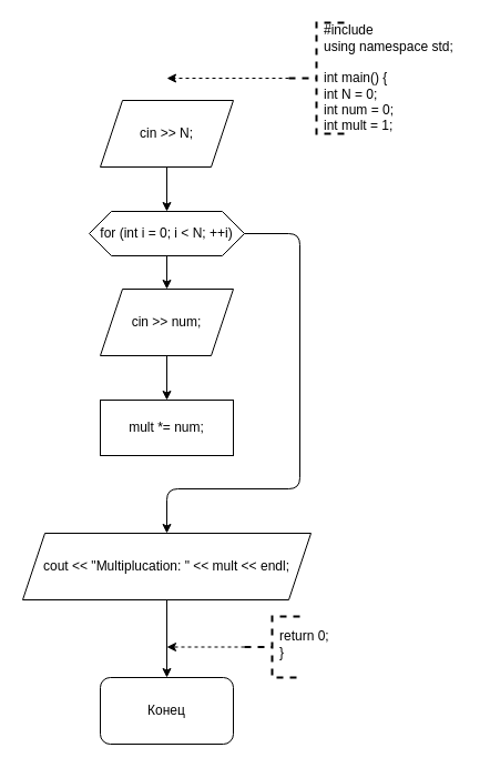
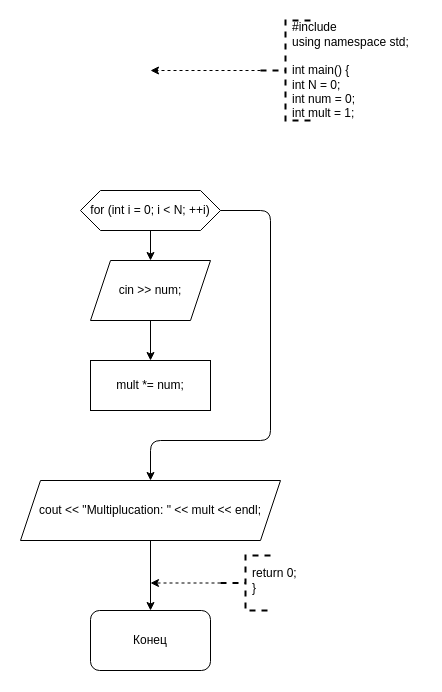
  <mxCell id="0" />
  <mxCell id="1" parent="0" />
- <mxCell id="2" style="edgeStyle=orthogonalEdgeStyle;rounded=0;orthogonalLoop=1;jettySize=auto;html=1;entryX=0.5;entryY=0;entryDx=0;entryDy=0;" edge="1" parent="1" source="3" target="5"><mxGeometry relative="1" as="geometry" /></mxCell>
- <mxCell id="3" value="cin &amp;gt;&amp;gt; N;" style="shape=parallelogram;perimeter=parallelogramPerimeter;whiteSpace=wrap;html=1;fixedSize=1;" vertex="1" parent="1"><mxGeometry x="90" y="90" width="120" height="60" as="geometry" /></mxCell>
  <mxCell id="4" style="edgeStyle=orthogonalEdgeStyle;rounded=0;orthogonalLoop=1;jettySize=auto;html=1;entryX=0.5;entryY=0;entryDx=0;entryDy=0;" edge="1" parent="1" source="5" target="7"><mxGeometry relative="1" as="geometry" /></mxCell>
  <mxCell id="5" value="for (int i = 0; i &amp;lt; N; ++i)" style="shape=hexagon;perimeter=hexagonPerimeter2;whiteSpace=wrap;html=1;fixedSize=1;" vertex="1" parent="1"><mxGeometry x="80" y="190" width="140" height="40" as="geometry" /></mxCell>
  <mxCell id="6" style="edgeStyle=orthogonalEdgeStyle;rounded=0;orthogonalLoop=1;jettySize=auto;html=1;entryX=0.5;entryY=0;entryDx=0;entryDy=0;" edge="1" parent="1" source="7" target="8"><mxGeometry relative="1" as="geometry" /></mxCell>
  <mxCell id="7" value="cin &amp;gt;&amp;gt; num;" style="shape=parallelogram;perimeter=parallelogramPerimeter;whiteSpace=wrap;html=1;fixedSize=1;" vertex="1" parent="1"><mxGeometry x="90" y="260" width="120" height="60" as="geometry" /></mxCell>
  <mxCell id="8" value="mult *= num;" style="rounded=0;whiteSpace=wrap;html=1;" vertex="1" parent="1"><mxGeometry x="90" y="360" width="120" height="50" as="geometry" /></mxCell>
  <mxCell id="9" style="edgeStyle=orthogonalEdgeStyle;rounded=0;orthogonalLoop=1;jettySize=auto;html=1;entryX=0.5;entryY=0;entryDx=0;entryDy=0;" edge="1" parent="1" source="10" target="12"><mxGeometry relative="1" as="geometry" /></mxCell>
  <mxCell id="10" value="cout &amp;lt;&amp;lt; &quot;Multiplucation: &quot; &amp;lt;&amp;lt; mult &amp;lt;&amp;lt; endl;" style="shape=parallelogram;perimeter=parallelogramPerimeter;whiteSpace=wrap;html=1;fixedSize=1;" vertex="1" parent="1"><mxGeometry x="20" y="480" width="260" height="60" as="geometry" /></mxCell>
  <mxCell id="11" value="" style="endArrow=classic;html=1;exitX=1;exitY=0.5;exitDx=0;exitDy=0;entryX=0.5;entryY=0;entryDx=0;entryDy=0;" edge="1" parent="1" source="5" target="10"><mxGeometry width="50" height="50" relative="1" as="geometry"><mxPoint x="140" y="290" as="sourcePoint" /><mxPoint x="190" y="240" as="targetPoint" /><Array as="points"><mxPoint x="270" y="210" /><mxPoint x="270" y="440" /><mxPoint x="150" y="440" /></Array></mxGeometry></mxCell>
  <mxCell id="12" value="Конец" style="rounded=1;whiteSpace=wrap;html=1;" vertex="1" parent="1"><mxGeometry x="90" y="610" width="120" height="60" as="geometry" /></mxCell>
  <mxCell id="13" style="edgeStyle=orthogonalEdgeStyle;rounded=0;orthogonalLoop=1;jettySize=auto;html=1;dashed=1;" edge="1" parent="1" source="14"><mxGeometry relative="1" as="geometry"><mxPoint x="150" y="70" as="targetPoint" /></mxGeometry></mxCell>
  <mxCell id="14" value="" style="strokeWidth=2;html=1;shape=mxgraph.flowchart.annotation_2;align=left;labelPosition=right;pointerEvents=1;dashed=1;" vertex="1" parent="1"><mxGeometry x="260" y="20" width="50" height="100" as="geometry" /></mxCell>
  <mxCell id="15" value="#include&lt;br&gt;using namespace std;&lt;br&gt;&lt;br&gt;int main() {&lt;br&gt;int N = 0;&lt;br&gt;int num = 0;&lt;br&gt;int mult = 1;" style="text;html=1;strokeColor=none;fillColor=none;align=left;verticalAlign=middle;whiteSpace=wrap;rounded=0;dashed=1;" vertex="1" parent="1"><mxGeometry x="290" y="25" width="130" height="90" as="geometry" /></mxCell>
  <mxCell id="16" style="edgeStyle=orthogonalEdgeStyle;rounded=0;orthogonalLoop=1;jettySize=auto;html=1;dashed=1;" edge="1" parent="1" source="17"><mxGeometry relative="1" as="geometry"><mxPoint x="150" y="582.5" as="targetPoint" /></mxGeometry></mxCell>
  <mxCell id="17" value="" style="strokeWidth=2;html=1;shape=mxgraph.flowchart.annotation_2;align=left;labelPosition=right;pointerEvents=1;dashed=1;" vertex="1" parent="1"><mxGeometry x="220" y="555" width="50" height="55" as="geometry" /></mxCell>
  <mxCell id="18" value="return 0;&lt;br&gt;}" style="text;html=1;strokeColor=none;fillColor=none;align=left;verticalAlign=middle;whiteSpace=wrap;rounded=0;dashed=1;" vertex="1" parent="1"><mxGeometry x="250" y="560" width="60" height="40" as="geometry" /></mxCell>
